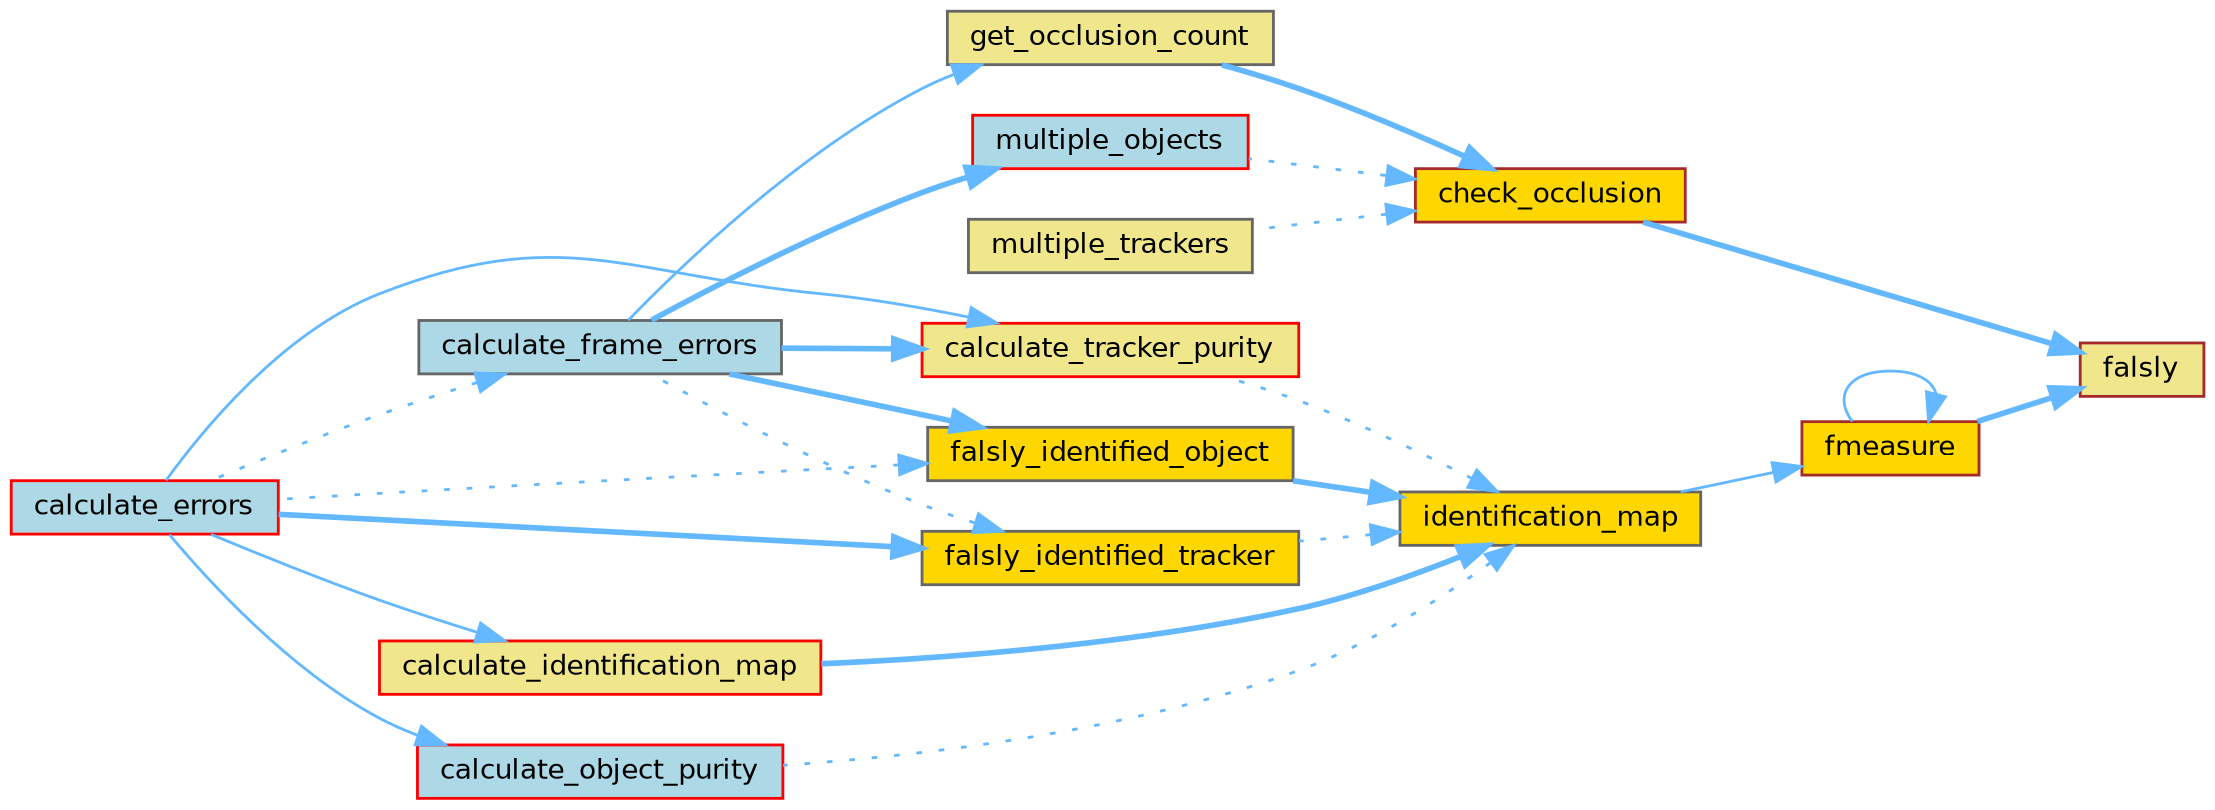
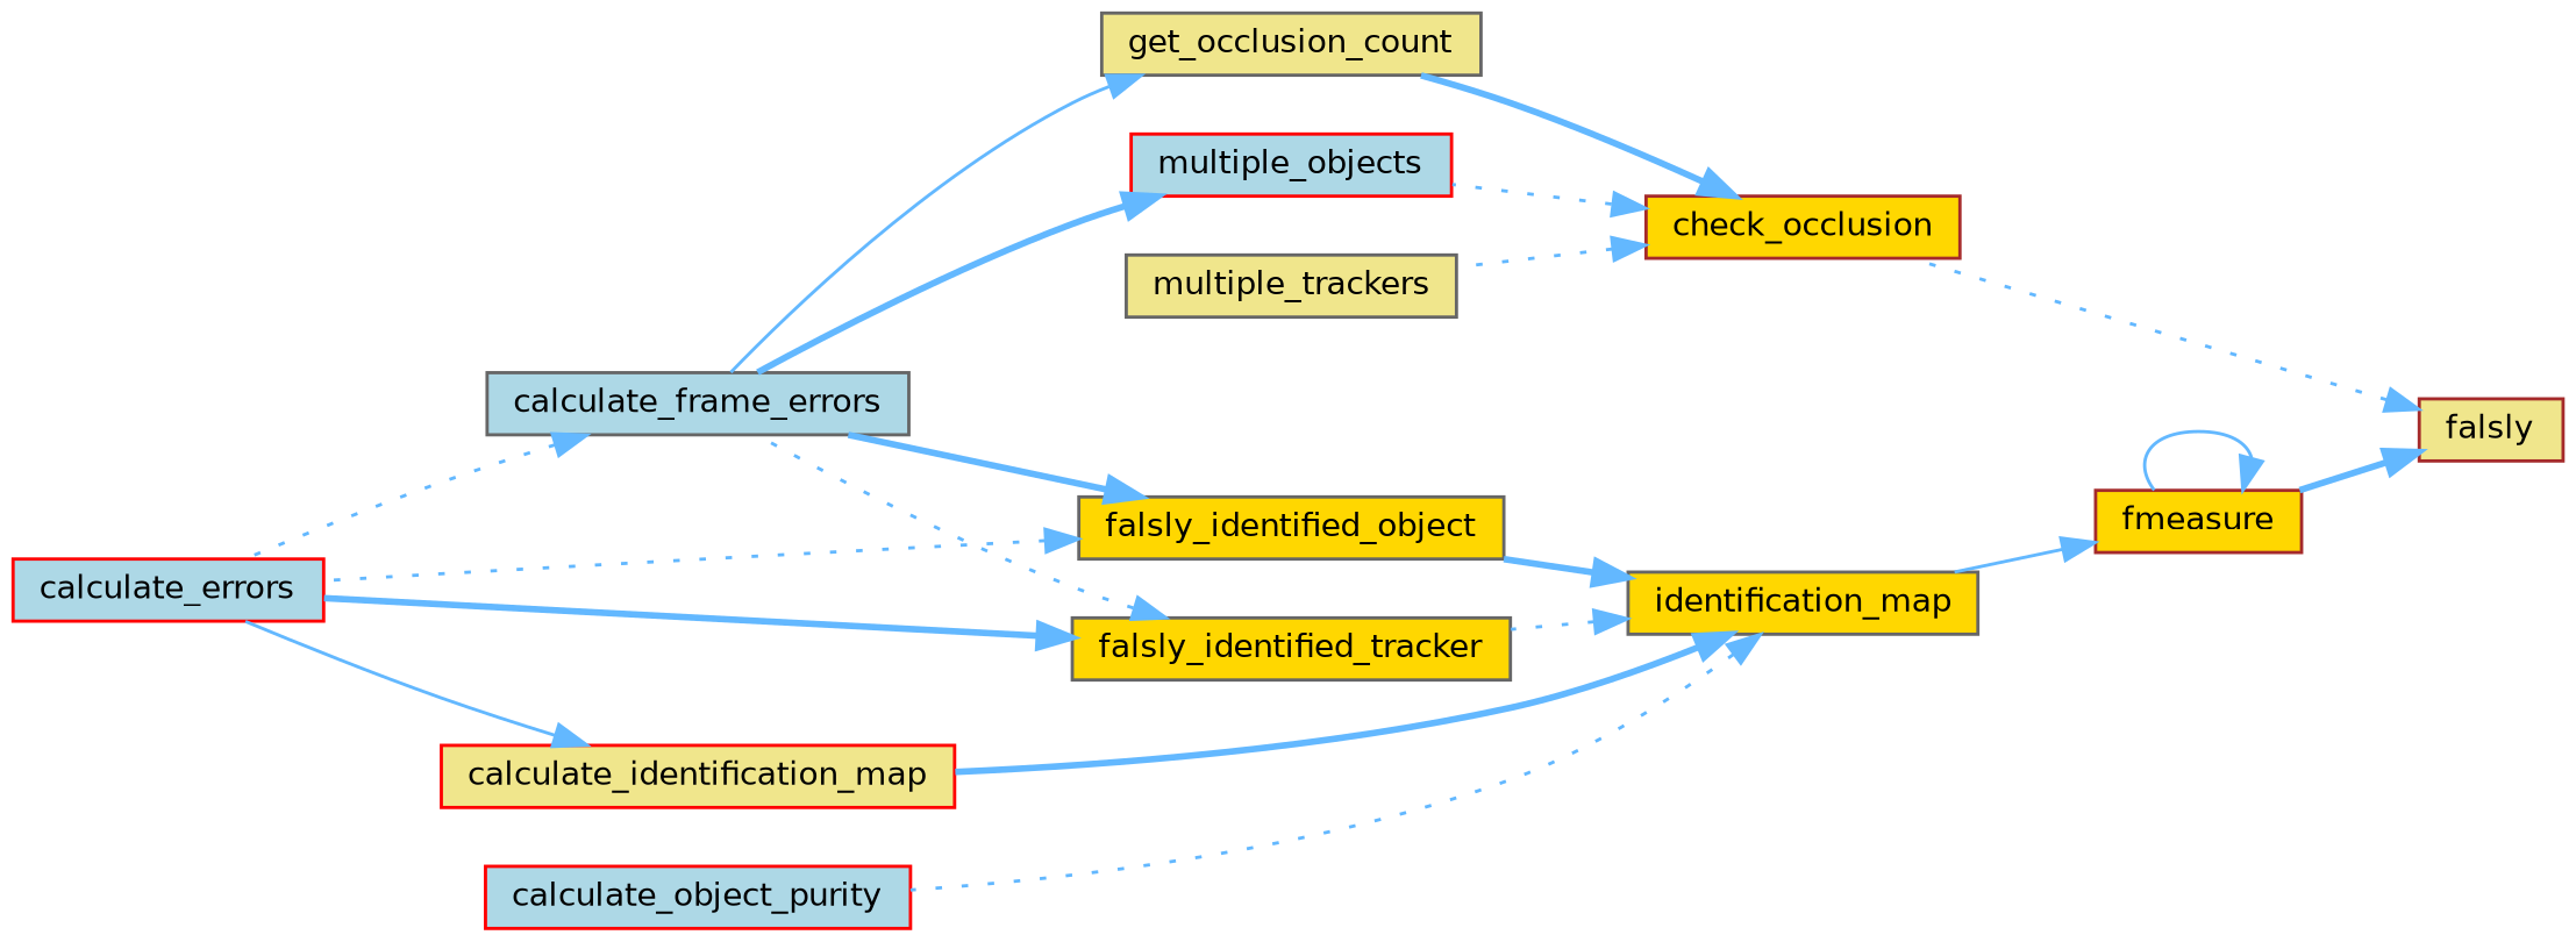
  digraph {
    rankdir=RL
    node [color=gray40 fillcolor=khaki fontname=Helvetica fontsize=10 shape=box style=filled]
    edge [color=steelblue1 dir=back fontname=Helvetica fontsize=10 labelfontname=Helvetica labelfontsize=10 style=bold]
    n1 [color=brown fontcolor=black height=0.2 label=falsly width=0.4]
    n2 [color=brown fillcolor=gold height=0.2 label=check_occlusion width=0.4]
    n3 [color=brown fillcolor=gold height=0.2 label=fmeasure width=0.4]
    n4 [height=0.2 label=get_occlusion_count width=0.4]
    n5 [color=red fillcolor=lightblue height=0.2 label=multiple_objects width=0.4]
    n6 [height=0.2 label=multiple_trackers width=0.4]
    n7 [fillcolor=gold height=0.2 label=identification_map width=0.4]
    n8 [fillcolor=lightblue height=0.2 label=calculate_frame_errors width=0.4]
    n9 [color=red fillcolor=lightblue height=0.2 label=calculate_errors width=0.4]
    n10 [color=red height=0.2 label=calculate_identification_map width=0.4]
    n11 [color=red fillcolor=lightblue height=0.2 label=calculate_object_purity width=0.4]
-   n12 [color=red height=0.2 label=calculate_tracker_purity width=0.4]
    n13 [fillcolor=gold height=0.2 label=falsly_identified_object width=0.4]
    n14 [fillcolor=gold height=0.2 label=falsly_identified_tracker width=0.4]
-   n1 -> n2
+   n1 -> n2 [style=dotted]
    n1 -> n3
    n2 -> n4
    n2 -> n5 [style=dotted]
    n2 -> n6 [style=dotted]
    n3 -> n3 [style=solid]
    n3 -> n7 [style=solid]
    n4 -> n8 [style=solid]
    n5 -> n8
    n7 -> n10
    n7 -> n11 [style=dotted]
-   n7 -> n12 [style=dotted]
    n7 -> n13
    n7 -> n14 [style=dotted]
    n8 -> n9 [style=dotted]
    n10 -> n9 [style=solid]
-   n11 -> n9 [style=solid]
-   n12 -> n8
-   n12 -> n9 [style=solid]
    n13 -> n8
    n13 -> n9 [style=dotted]
    n14 -> n8 [style=dotted]
    n14 -> n9
  }
